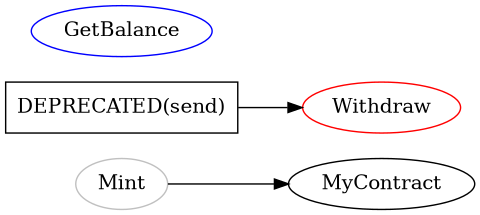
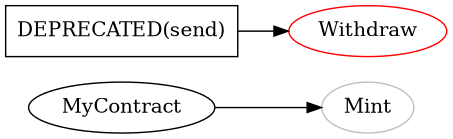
  strict digraph {
    rankdir=LR
    Mint [color=gray]
    MyContract
    Withdraw [color=red]
    "DEPRECATED(send)" [shape=rectangle]
-   GetBalance [color=blue]
-   Mint -> MyContract
+   MyContract -> Mint
    "DEPRECATED(send)" -> Withdraw
  }
